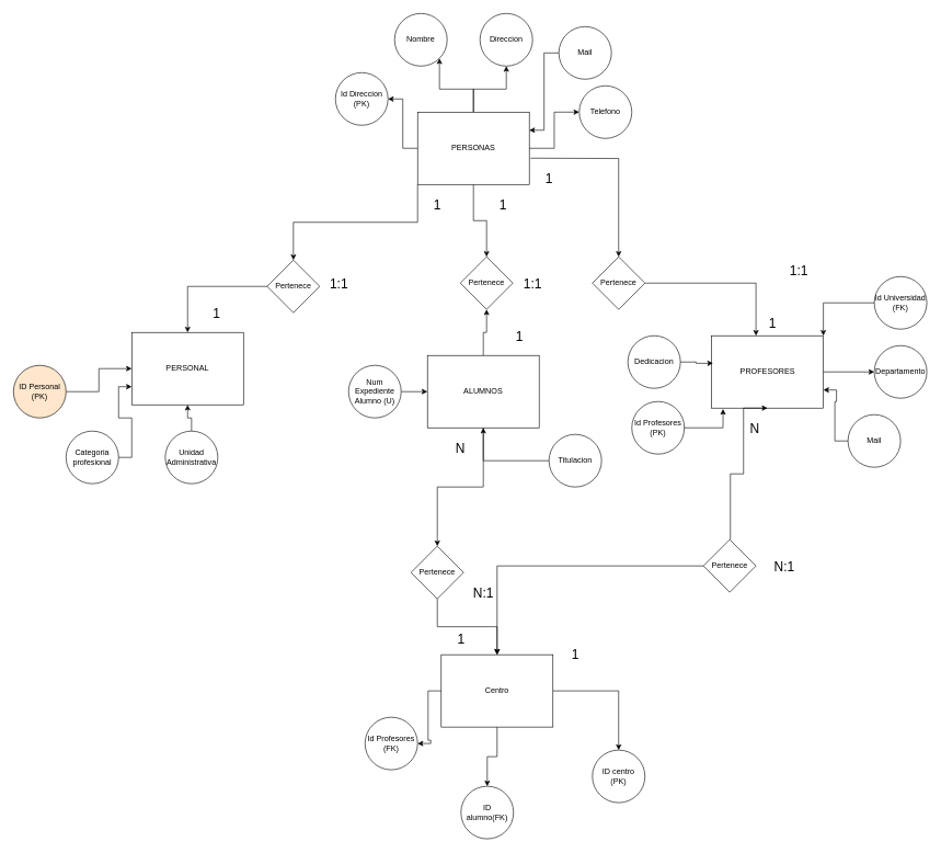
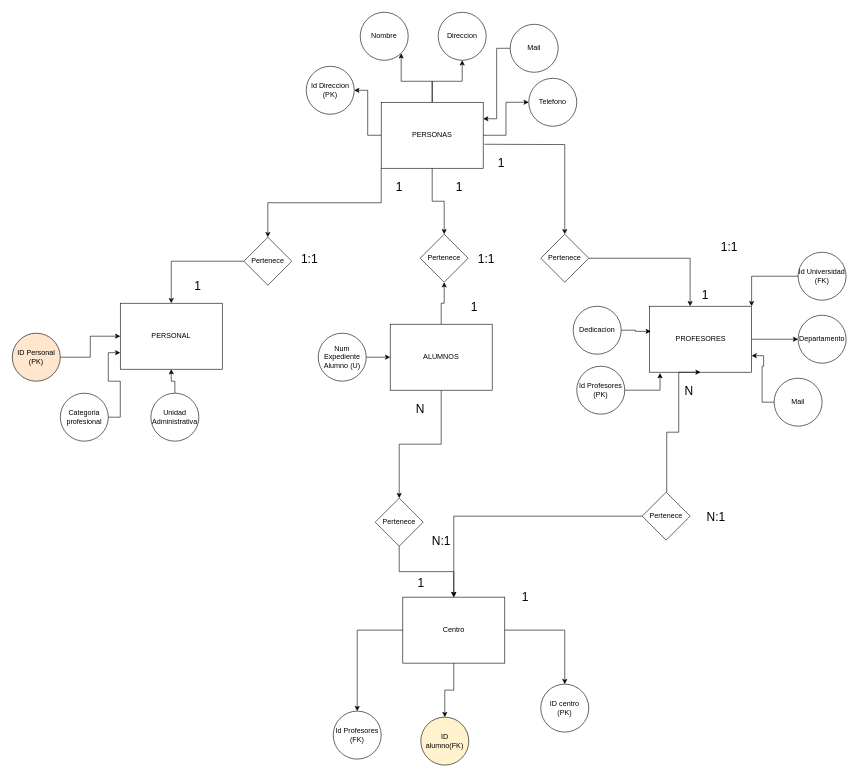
  <mxCell id="0" />
  <mxCell id="1" parent="0" />
  <mxCell id="2" style="edgeStyle=orthogonalEdgeStyle;rounded=0;orthogonalLoop=1;jettySize=auto;html=1;" edge="1" parent="1" source="4" target="37"><mxGeometry relative="1" as="geometry" /></mxCell>
  <mxCell id="3" style="edgeStyle=orthogonalEdgeStyle;rounded=0;orthogonalLoop=1;jettySize=auto;html=1;entryX=0.5;entryY=1;entryDx=0;entryDy=0;" edge="1" parent="1" source="4" target="55"><mxGeometry relative="1" as="geometry"><mxPoint x="784.716" y="488.284" as="targetPoint" /></mxGeometry></mxCell>
  <mxCell id="4" value="ALUMNOS" style="rounded=0;whiteSpace=wrap;html=1;" parent="1" vertex="1"><mxGeometry x="650" y="540" width="170" height="110" as="geometry" /></mxCell>
  <mxCell id="5" value="Id Direccion&lt;br&gt;(PK)" style="ellipse;whiteSpace=wrap;html=1;" parent="1" vertex="1"><mxGeometry x="510" y="110" width="80" height="80" as="geometry" /></mxCell>
  <mxCell id="6" style="edgeStyle=orthogonalEdgeStyle;rounded=0;orthogonalLoop=1;jettySize=auto;html=1;" edge="1" parent="1" source="7" target="10"><mxGeometry relative="1" as="geometry" /></mxCell>
  <mxCell id="7" value="PROFESORES" style="rounded=0;whiteSpace=wrap;html=1;" parent="1" vertex="1"><mxGeometry x="1082.5" y="510" width="170" height="110" as="geometry" /></mxCell>
  <mxCell id="8" style="edgeStyle=orthogonalEdgeStyle;rounded=0;orthogonalLoop=1;jettySize=auto;html=1;entryX=0.102;entryY=1.013;entryDx=0;entryDy=0;entryPerimeter=0;" parent="1" source="9" target="7" edge="1"><mxGeometry relative="1" as="geometry"><Array as="points"><mxPoint x="970" y="650" /><mxPoint x="1100" y="650" /></Array></mxGeometry></mxCell>
  <mxCell id="9" value="Id Profesores&lt;br&gt;(PK)" style="ellipse;whiteSpace=wrap;html=1;" parent="1" vertex="1"><mxGeometry x="961" y="610" width="80" height="80" as="geometry" /></mxCell>
  <mxCell id="10" value="Departamento" style="ellipse;whiteSpace=wrap;html=1;" parent="1" vertex="1"><mxGeometry x="1330" y="525" width="80" height="80" as="geometry" /></mxCell>
  <mxCell id="11" style="edgeStyle=orthogonalEdgeStyle;rounded=0;orthogonalLoop=1;jettySize=auto;html=1;entryX=0.012;entryY=0.381;entryDx=0;entryDy=0;entryPerimeter=0;" edge="1" parent="1" source="12" target="7"><mxGeometry relative="1" as="geometry" /></mxCell>
  <mxCell id="12" value="Dedicacion" style="ellipse;whiteSpace=wrap;html=1;" parent="1" vertex="1"><mxGeometry x="955" y="510" width="80" height="80" as="geometry" /></mxCell>
  <mxCell id="13" style="edgeStyle=orthogonalEdgeStyle;rounded=0;orthogonalLoop=1;jettySize=auto;html=1;entryX=1;entryY=0.75;entryDx=0;entryDy=0;" parent="1" source="14" target="7" edge="1"><mxGeometry relative="1" as="geometry" /></mxCell>
  <mxCell id="14" value="Mail" style="ellipse;whiteSpace=wrap;html=1;" parent="1" vertex="1"><mxGeometry x="1290" y="630" width="80" height="80" as="geometry" /></mxCell>
  <mxCell id="15" style="edgeStyle=orthogonalEdgeStyle;rounded=0;orthogonalLoop=1;jettySize=auto;html=1;entryX=1;entryY=0;entryDx=0;entryDy=0;" edge="1" parent="1" source="16" target="7"><mxGeometry relative="1" as="geometry" /></mxCell>
  <mxCell id="16" value="Id Universidad&lt;br&gt;(FK)" style="ellipse;whiteSpace=wrap;html=1;" parent="1" vertex="1"><mxGeometry x="1330" y="420" width="80" height="80" as="geometry" /></mxCell>
  <mxCell id="17" style="edgeStyle=orthogonalEdgeStyle;rounded=0;orthogonalLoop=1;jettySize=auto;html=1;" edge="1" parent="1" source="20" target="38"><mxGeometry relative="1" as="geometry" /></mxCell>
  <mxCell id="18" style="edgeStyle=orthogonalEdgeStyle;rounded=0;orthogonalLoop=1;jettySize=auto;html=1;entryX=0.5;entryY=0;entryDx=0;entryDy=0;" edge="1" parent="1" source="20" target="26"><mxGeometry relative="1" as="geometry" /></mxCell>
  <mxCell id="19" style="edgeStyle=orthogonalEdgeStyle;rounded=0;orthogonalLoop=1;jettySize=auto;html=1;" edge="1" parent="1" source="20" target="25"><mxGeometry relative="1" as="geometry" /></mxCell>
  <mxCell id="20" value="Centro" style="rounded=0;whiteSpace=wrap;html=1;" parent="1" vertex="1"><mxGeometry x="671" y="995" width="170" height="110" as="geometry" /></mxCell>
  <mxCell id="21" style="edgeStyle=orthogonalEdgeStyle;rounded=0;orthogonalLoop=1;jettySize=auto;html=1;entryX=0;entryY=0.75;entryDx=0;entryDy=0;" parent="1" source="22" target="29" edge="1"><mxGeometry relative="1" as="geometry" /></mxCell>
  <mxCell id="22" value="Categoria profesional" style="ellipse;whiteSpace=wrap;html=1;" parent="1" vertex="1"><mxGeometry x="100" y="655" width="80" height="80" as="geometry" /></mxCell>
  <mxCell id="23" style="edgeStyle=orthogonalEdgeStyle;rounded=0;orthogonalLoop=1;jettySize=auto;html=1;entryX=0.5;entryY=1;entryDx=0;entryDy=0;" parent="1" source="24" target="29" edge="1"><mxGeometry relative="1" as="geometry" /></mxCell>
  <mxCell id="24" value="Unidad Administrativa" style="ellipse;whiteSpace=wrap;html=1;" parent="1" vertex="1"><mxGeometry x="251" y="655" width="80" height="80" as="geometry" /></mxCell>
  <mxCell id="25" value="ID centro&lt;br&gt;(PK)" style="ellipse;whiteSpace=wrap;html=1;" parent="1" vertex="1"><mxGeometry x="901" y="1140" width="80" height="80" as="geometry" /></mxCell>
- <mxCell id="26" value="ID alumno(FK)" style="ellipse;whiteSpace=wrap;html=1;" parent="1" vertex="1"><mxGeometry x="701" y="1195" width="80" height="80" as="geometry" /></mxCell>
- <mxCell id="27" style="edgeStyle=orthogonalEdgeStyle;rounded=0;orthogonalLoop=1;jettySize=auto;html=1;entryX=0.5;entryY=1;entryDx=0;entryDy=0;" edge="1" parent="1" source="28" target="4"><mxGeometry relative="1" as="geometry" /></mxCell>
- <mxCell id="28" value="Titulacion" style="ellipse;whiteSpace=wrap;html=1;" parent="1" vertex="1"><mxGeometry x="835" y="660" width="80" height="80" as="geometry" /></mxCell>
+ <mxCell id="26" value="ID alumno(FK)" style="ellipse;whiteSpace=wrap;html=1;fillColor=#fff2cc;" parent="1" vertex="1"><mxGeometry x="701" y="1195" width="80" height="80" as="geometry" /></mxCell>
  <mxCell id="29" value="PERSONAL" style="rounded=0;whiteSpace=wrap;html=1;" parent="1" vertex="1"><mxGeometry x="200" y="505" width="170" height="110" as="geometry" /></mxCell>
  <mxCell id="30" value="Nombre" style="ellipse;whiteSpace=wrap;html=1;" parent="1" vertex="1"><mxGeometry x="600" y="20" width="80" height="80" as="geometry" /></mxCell>
  <mxCell id="31" value="Direccion" style="ellipse;whiteSpace=wrap;html=1;" parent="1" vertex="1"><mxGeometry x="730" y="20" width="80" height="80" as="geometry" /></mxCell>
  <mxCell id="32" style="edgeStyle=orthogonalEdgeStyle;rounded=0;orthogonalLoop=1;jettySize=auto;html=1;entryX=1;entryY=0.25;entryDx=0;entryDy=0;" edge="1" parent="1" source="33" target="52"><mxGeometry relative="1" as="geometry" /></mxCell>
  <mxCell id="33" value="Mail" style="ellipse;whiteSpace=wrap;html=1;" parent="1" vertex="1"><mxGeometry x="850" y="40" width="80" height="80" as="geometry" /></mxCell>
  <mxCell id="34" value="Telefono&lt;br&gt;" style="ellipse;whiteSpace=wrap;html=1;" parent="1" vertex="1"><mxGeometry x="881" y="130" width="80" height="80" as="geometry" /></mxCell>
  <mxCell id="35" style="edgeStyle=orthogonalEdgeStyle;rounded=0;orthogonalLoop=1;jettySize=auto;html=1;entryX=0.5;entryY=1;entryDx=0;entryDy=0;exitX=0.5;exitY=0;exitDx=0;exitDy=0;" parent="1" target="7" edge="1"><mxGeometry relative="1" as="geometry"><mxPoint x="1111" y="820" as="sourcePoint" /><Array as="points"><mxPoint x="1111" y="720" /><mxPoint x="1131" y="720" /><mxPoint x="1131" y="620" /></Array></mxGeometry></mxCell>
  <mxCell id="36" style="edgeStyle=orthogonalEdgeStyle;rounded=0;orthogonalLoop=1;jettySize=auto;html=1;" edge="1" parent="1" source="37" target="20"><mxGeometry relative="1" as="geometry" /></mxCell>
  <mxCell id="37" value="Pertenece" style="rhombus;whiteSpace=wrap;html=1;" parent="1" vertex="1"><mxGeometry x="625" y="830" width="80" height="80" as="geometry" /></mxCell>
- <mxCell id="38" value="Id Profesores&lt;br&gt;(FK)" style="ellipse;whiteSpace=wrap;html=1;" parent="1" vertex="1"><mxGeometry x="555" y="1090" width="80" height="80" as="geometry" /></mxCell>
+ <mxCell id="38" value="Id Profesores&lt;br&gt;(FK)" style="ellipse;whiteSpace=wrap;html=1;" parent="1" vertex="1"><mxGeometry x="555" y="1185" width="80" height="80" as="geometry" /></mxCell>
  <mxCell id="39" value="&lt;font style=&quot;font-size: 20px;&quot;&gt;1&lt;/font&gt;" style="text;html=1;align=center;verticalAlign=middle;resizable=0;points=[];autosize=1;strokeColor=none;fillColor=none;" parent="1" vertex="1"><mxGeometry x="686" y="950" width="30" height="40" as="geometry" /></mxCell>
  <mxCell id="40" style="edgeStyle=orthogonalEdgeStyle;rounded=0;orthogonalLoop=1;jettySize=auto;html=1;" parent="1" source="41" target="29" edge="1"><mxGeometry relative="1" as="geometry" /></mxCell>
  <mxCell id="41" value="ID Personal (PK)" style="ellipse;whiteSpace=wrap;html=1;fillColor=#ffe6cc;" parent="1" vertex="1"><mxGeometry x="20" y="555" width="80" height="80" as="geometry" /></mxCell>
  <mxCell id="42" style="edgeStyle=orthogonalEdgeStyle;rounded=0;orthogonalLoop=1;jettySize=auto;html=1;" edge="1" parent="1" source="43" target="20"><mxGeometry relative="1" as="geometry" /></mxCell>
  <mxCell id="43" value="Pertenece" style="rhombus;whiteSpace=wrap;html=1;" parent="1" vertex="1"><mxGeometry x="1070" y="820" width="80" height="80" as="geometry" /></mxCell>
  <mxCell id="44" value="&lt;font style=&quot;font-size: 20px;&quot;&gt;N&lt;/font&gt;" style="text;html=1;align=center;verticalAlign=middle;resizable=0;points=[];autosize=1;strokeColor=none;fillColor=none;" parent="1" vertex="1"><mxGeometry x="1127.5" y="630" width="40" height="40" as="geometry" /></mxCell>
  <mxCell id="45" style="edgeStyle=orthogonalEdgeStyle;rounded=0;orthogonalLoop=1;jettySize=auto;html=1;" edge="1" parent="1" source="52" target="5"><mxGeometry relative="1" as="geometry" /></mxCell>
  <mxCell id="46" style="edgeStyle=orthogonalEdgeStyle;rounded=0;orthogonalLoop=1;jettySize=auto;html=1;entryX=1;entryY=1;entryDx=0;entryDy=0;" edge="1" parent="1" source="52" target="30"><mxGeometry relative="1" as="geometry" /></mxCell>
  <mxCell id="47" style="edgeStyle=orthogonalEdgeStyle;rounded=0;orthogonalLoop=1;jettySize=auto;html=1;" edge="1" parent="1" source="52" target="31"><mxGeometry relative="1" as="geometry" /></mxCell>
  <mxCell id="48" style="edgeStyle=orthogonalEdgeStyle;rounded=0;orthogonalLoop=1;jettySize=auto;html=1;" edge="1" parent="1" source="52" target="34"><mxGeometry relative="1" as="geometry" /></mxCell>
  <mxCell id="49" style="edgeStyle=orthogonalEdgeStyle;rounded=0;orthogonalLoop=1;jettySize=auto;html=1;" edge="1" parent="1" source="52" target="55"><mxGeometry relative="1" as="geometry" /></mxCell>
  <mxCell id="50" style="edgeStyle=orthogonalEdgeStyle;rounded=0;orthogonalLoop=1;jettySize=auto;html=1;entryX=0.5;entryY=0;entryDx=0;entryDy=0;" edge="1" parent="1" target="57"><mxGeometry relative="1" as="geometry"><mxPoint x="806.86" y="240" as="sourcePoint" /><mxPoint x="1149.431" y="355.071" as="targetPoint" /></mxGeometry></mxCell>
  <mxCell id="51" style="edgeStyle=orthogonalEdgeStyle;rounded=0;orthogonalLoop=1;jettySize=auto;html=1;exitX=0;exitY=1;exitDx=0;exitDy=0;" edge="1" parent="1" source="52" target="54"><mxGeometry relative="1" as="geometry" /></mxCell>
  <mxCell id="52" value="PERSONAS" style="rounded=0;whiteSpace=wrap;html=1;" vertex="1" parent="1"><mxGeometry x="635" y="170" width="170" height="110" as="geometry" /></mxCell>
  <mxCell id="53" style="edgeStyle=orthogonalEdgeStyle;rounded=0;orthogonalLoop=1;jettySize=auto;html=1;" edge="1" parent="1" source="54" target="29"><mxGeometry relative="1" as="geometry" /></mxCell>
  <mxCell id="54" value="Pertenece" style="rhombus;whiteSpace=wrap;html=1;" vertex="1" parent="1"><mxGeometry x="406" y="395" width="80" height="80" as="geometry" /></mxCell>
  <mxCell id="55" value="Pertenece" style="rhombus;whiteSpace=wrap;html=1;" vertex="1" parent="1"><mxGeometry x="700" y="390" width="80" height="80" as="geometry" /></mxCell>
  <mxCell id="56" style="edgeStyle=orthogonalEdgeStyle;rounded=0;orthogonalLoop=1;jettySize=auto;html=1;" edge="1" parent="1" source="57" target="7"><mxGeometry relative="1" as="geometry"><Array as="points"><mxPoint x="1150" y="490" /><mxPoint x="1150" y="490" /></Array></mxGeometry></mxCell>
  <mxCell id="57" value="Pertenece" style="rhombus;whiteSpace=wrap;html=1;" vertex="1" parent="1"><mxGeometry x="901" y="390" width="80" height="80" as="geometry" /></mxCell>
  <mxCell id="58" value="&lt;font style=&quot;font-size: 20px;&quot;&gt;1&lt;/font&gt;" style="text;html=1;align=center;verticalAlign=middle;resizable=0;points=[];autosize=1;strokeColor=none;fillColor=none;" vertex="1" parent="1"><mxGeometry x="775" y="490" width="30" height="40" as="geometry" /></mxCell>
  <mxCell id="59" value="&lt;font style=&quot;font-size: 20px;&quot;&gt;1&lt;/font&gt;" style="text;html=1;align=center;verticalAlign=middle;resizable=0;points=[];autosize=1;strokeColor=none;fillColor=none;" vertex="1" parent="1"><mxGeometry x="1160" y="470" width="30" height="40" as="geometry" /></mxCell>
  <mxCell id="60" style="edgeStyle=orthogonalEdgeStyle;rounded=0;orthogonalLoop=1;jettySize=auto;html=1;" edge="1" parent="1" source="61" target="4"><mxGeometry relative="1" as="geometry" /></mxCell>
  <mxCell id="61" value="Num Expediente Alumno (U)" style="ellipse;whiteSpace=wrap;html=1;" vertex="1" parent="1"><mxGeometry x="530" y="555" width="80" height="80" as="geometry" /></mxCell>
  <mxCell id="62" value="&lt;font style=&quot;font-size: 20px;&quot;&gt;1&lt;/font&gt;" style="text;html=1;align=center;verticalAlign=middle;resizable=0;points=[];autosize=1;strokeColor=none;fillColor=none;" vertex="1" parent="1"><mxGeometry x="314" y="455" width="30" height="40" as="geometry" /></mxCell>
  <mxCell id="63" value="&lt;font style=&quot;font-size: 20px;&quot;&gt;1:1&lt;/font&gt;" style="text;html=1;align=center;verticalAlign=middle;resizable=0;points=[];autosize=1;strokeColor=none;fillColor=none;" vertex="1" parent="1"><mxGeometry x="490" y="410" width="50" height="40" as="geometry" /></mxCell>
  <mxCell id="64" value="&lt;font style=&quot;font-size: 20px;&quot;&gt;N&lt;/font&gt;" style="text;html=1;align=center;verticalAlign=middle;resizable=0;points=[];autosize=1;strokeColor=none;fillColor=none;" vertex="1" parent="1"><mxGeometry x="680" y="660" width="40" height="40" as="geometry" /></mxCell>
  <mxCell id="65" value="&lt;font style=&quot;font-size: 20px;&quot;&gt;N:1&lt;/font&gt;" style="text;html=1;align=center;verticalAlign=middle;resizable=0;points=[];autosize=1;strokeColor=none;fillColor=none;" vertex="1" parent="1"><mxGeometry x="710" y="880" width="50" height="40" as="geometry" /></mxCell>
  <mxCell id="66" value="&lt;font style=&quot;font-size: 20px;&quot;&gt;1&lt;/font&gt;" style="text;html=1;align=center;verticalAlign=middle;resizable=0;points=[];autosize=1;strokeColor=none;fillColor=none;" vertex="1" parent="1"><mxGeometry x="860" y="974" width="30" height="40" as="geometry" /></mxCell>
  <mxCell id="67" value="&lt;font style=&quot;font-size: 20px;&quot;&gt;N:1&lt;/font&gt;" style="text;html=1;align=center;verticalAlign=middle;resizable=0;points=[];autosize=1;strokeColor=none;fillColor=none;" vertex="1" parent="1"><mxGeometry x="1167.5" y="840" width="50" height="40" as="geometry" /></mxCell>
  <mxCell id="68" value="&lt;font style=&quot;font-size: 20px;&quot;&gt;1:1&lt;/font&gt;" style="text;html=1;align=center;verticalAlign=middle;resizable=0;points=[];autosize=1;strokeColor=none;fillColor=none;" vertex="1" parent="1"><mxGeometry x="785" y="410" width="50" height="40" as="geometry" /></mxCell>
  <mxCell id="69" value="&lt;font style=&quot;font-size: 20px;&quot;&gt;1:1&lt;/font&gt;" style="text;html=1;align=center;verticalAlign=middle;resizable=0;points=[];autosize=1;strokeColor=none;fillColor=none;" vertex="1" parent="1"><mxGeometry x="1190" y="390" width="50" height="40" as="geometry" /></mxCell>
  <mxCell id="70" value="&lt;font style=&quot;font-size: 20px;&quot;&gt;1&lt;/font&gt;" style="text;html=1;align=center;verticalAlign=middle;resizable=0;points=[];autosize=1;strokeColor=none;fillColor=none;" vertex="1" parent="1"><mxGeometry x="650" y="290" width="30" height="40" as="geometry" /></mxCell>
  <mxCell id="71" value="&lt;font style=&quot;font-size: 20px;&quot;&gt;1&lt;/font&gt;" style="text;html=1;align=center;verticalAlign=middle;resizable=0;points=[];autosize=1;strokeColor=none;fillColor=none;" vertex="1" parent="1"><mxGeometry x="750" y="290" width="30" height="40" as="geometry" /></mxCell>
  <mxCell id="72" value="&lt;font style=&quot;font-size: 20px;&quot;&gt;1&lt;/font&gt;" style="text;html=1;align=center;verticalAlign=middle;resizable=0;points=[];autosize=1;strokeColor=none;fillColor=none;" vertex="1" parent="1"><mxGeometry x="820" y="250" width="30" height="40" as="geometry" /></mxCell>
